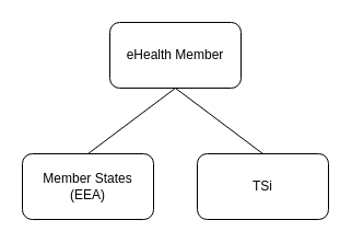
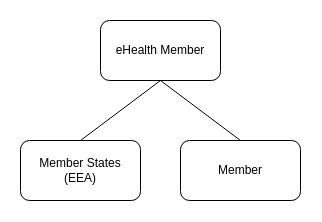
  <mxCell id="0" />
  <mxCell id="1" parent="0" />
  <mxCell id="2" value="eHealth Member" style="rounded=1;whiteSpace=wrap;html=1;" parent="1" vertex="1"><mxGeometry x="100" y="20" width="120" height="60" as="geometry" /></mxCell>
  <mxCell id="3" value="Member States&lt;br&gt;(EEA)" style="rounded=1;whiteSpace=wrap;html=1;" parent="1" vertex="1"><mxGeometry x="20" y="140" width="120" height="60" as="geometry" /></mxCell>
- <mxCell id="4" value="TSi" style="rounded=1;whiteSpace=wrap;html=1;" parent="1" vertex="1"><mxGeometry x="180" y="140" width="120" height="60" as="geometry" /></mxCell>
+ <mxCell id="4" value="Member" style="rounded=1;whiteSpace=wrap;html=1;" parent="1" vertex="1"><mxGeometry x="180" y="140" width="120" height="60" as="geometry" /></mxCell>
  <mxCell id="5" value="" style="endArrow=none;html=1;rounded=0;exitX=0.5;exitY=0;exitDx=0;exitDy=0;entryX=0.5;entryY=1;entryDx=0;entryDy=0;" parent="1" source="3" target="2" edge="1"><mxGeometry width="50" height="50" relative="1" as="geometry"><mxPoint x="130" y="70" as="sourcePoint" /><mxPoint x="180" y="20" as="targetPoint" /></mxGeometry></mxCell>
  <mxCell id="6" value="" style="endArrow=none;html=1;rounded=0;exitX=0.5;exitY=0;exitDx=0;exitDy=0;entryX=0.5;entryY=1;entryDx=0;entryDy=0;" parent="1" source="4" target="2" edge="1"><mxGeometry width="50" height="50" relative="1" as="geometry"><mxPoint x="130" y="70" as="sourcePoint" /><mxPoint x="180" y="20" as="targetPoint" /></mxGeometry></mxCell>
